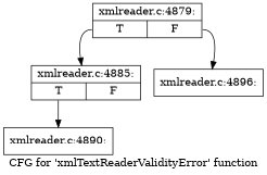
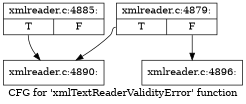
  digraph {
    label="CFG for 'xmlTextReaderValidityError' function"
    node [shape=record]
    edge [tailport=s0]
    n1 [label="{xmlreader.c:4879:|{<s0>T|<s1>F}}"]
    n2 [label="{xmlreader.c:4885:|{<s0>T|<s1>F}}"]
    n3 [label="{xmlreader.c:4896:}"]
    n4 [label="{xmlreader.c:4890:}"]
-   n1 -> n2
+   n1 -> n4
    n1 -> n3 [tailport=s1]
    n2 -> n4
  }
